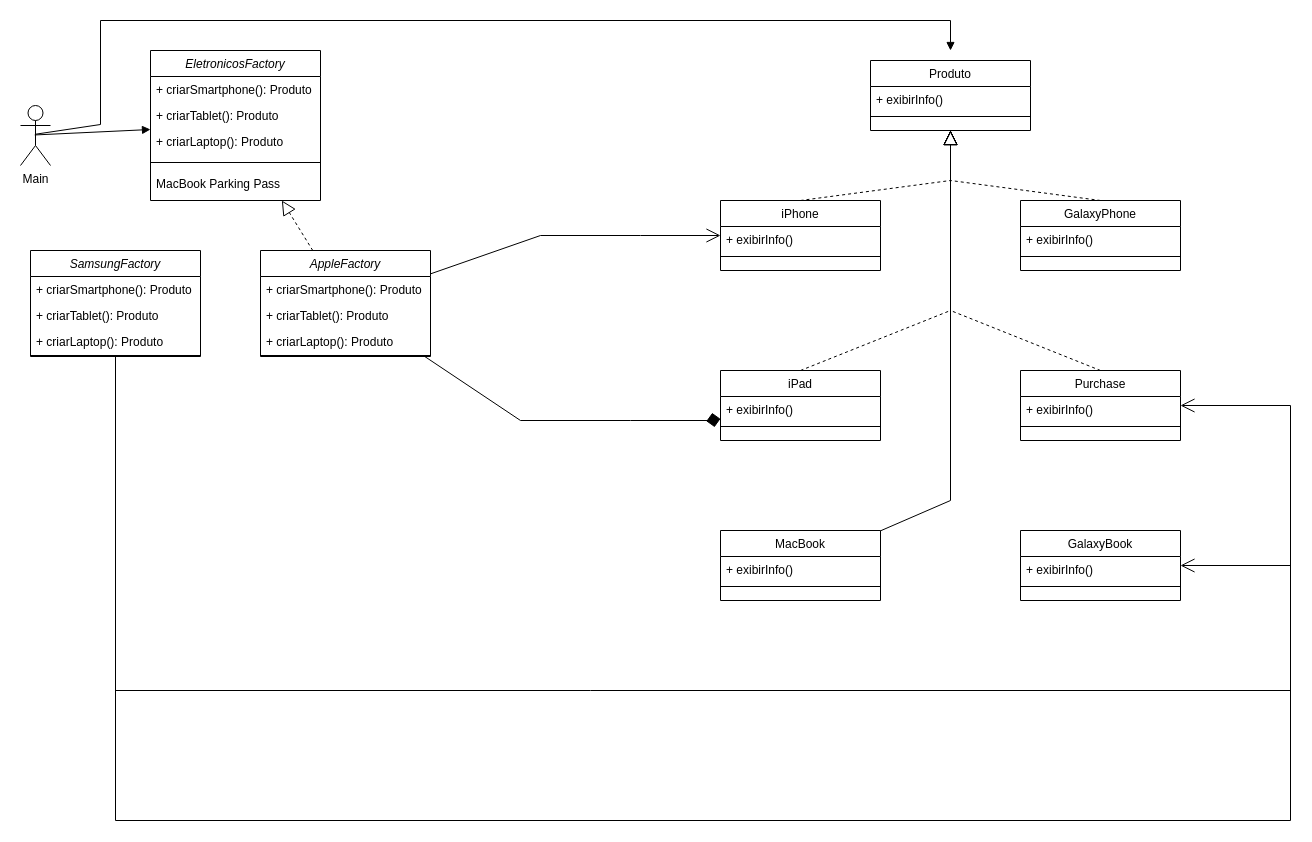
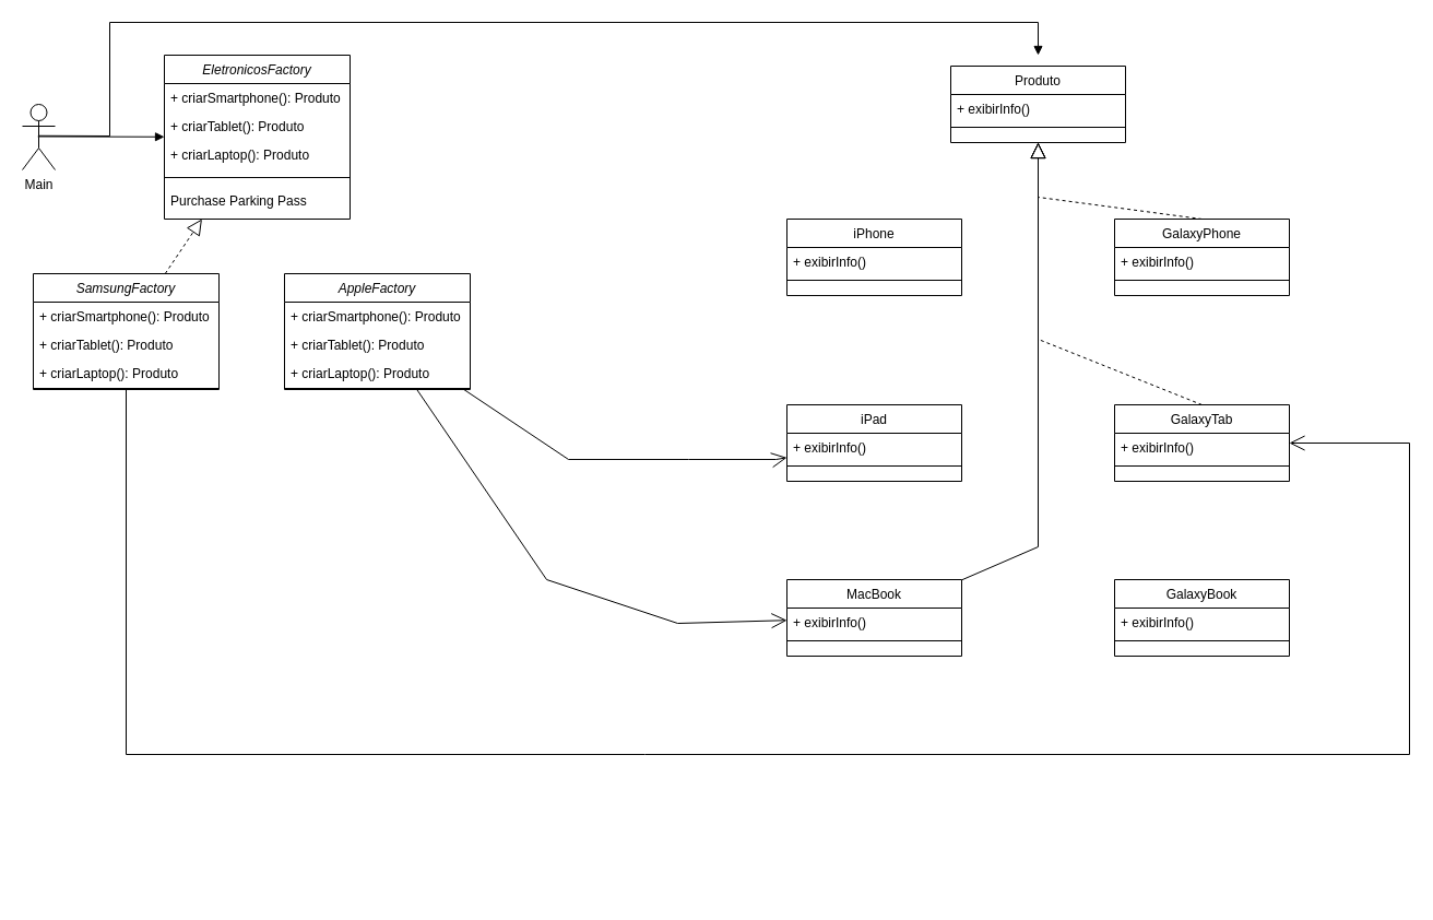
  <mxCell id="0" />
  <mxCell id="1" parent="0" />
  <mxCell id="2" value="EletronicosFactory" style="swimlane;fontStyle=2;align=center;verticalAlign=top;childLayout=stackLayout;horizontal=1;startSize=26;horizontalStack=0;resizeParent=1;resizeLast=0;collapsible=1;marginBottom=0;rounded=0;shadow=0;strokeWidth=1;" parent="1" vertex="1"><mxGeometry x="150" y="50" width="170" height="150" as="geometry"><mxRectangle x="230" y="140" width="160" height="26" as="alternateBounds" /></mxGeometry></mxCell>
  <mxCell id="3" value="+ criarSmartphone(): Produto" style="text;align=left;verticalAlign=top;spacingLeft=4;spacingRight=4;overflow=hidden;rotatable=0;points=[[0,0.5],[1,0.5]];portConstraint=eastwest;" parent="2" vertex="1"><mxGeometry y="26" width="170" height="26" as="geometry" /></mxCell>
  <mxCell id="4" value="+ criarTablet(): Produto" style="text;align=left;verticalAlign=top;spacingLeft=4;spacingRight=4;overflow=hidden;rotatable=0;points=[[0,0.5],[1,0.5]];portConstraint=eastwest;rounded=0;shadow=0;html=0;" parent="2" vertex="1"><mxGeometry y="52" width="170" height="26" as="geometry" /></mxCell>
  <mxCell id="5" value="+ criarLaptop(): Produto" style="text;align=left;verticalAlign=top;spacingLeft=4;spacingRight=4;overflow=hidden;rotatable=0;points=[[0,0.5],[1,0.5]];portConstraint=eastwest;rounded=0;shadow=0;html=0;" vertex="1" parent="2"><mxGeometry y="78" width="170" height="26" as="geometry" /></mxCell>
  <mxCell id="6" value="" style="line;html=1;strokeWidth=1;align=left;verticalAlign=middle;spacingTop=-1;spacingLeft=3;spacingRight=3;rotatable=0;labelPosition=right;points=[];portConstraint=eastwest;" parent="2" vertex="1"><mxGeometry y="104" width="170" height="16" as="geometry" /></mxCell>
- <mxCell id="7" value="MacBook Parking Pass" style="text;align=left;verticalAlign=top;spacingLeft=4;spacingRight=4;overflow=hidden;rotatable=0;points=[[0,0.5],[1,0.5]];portConstraint=eastwest;rounded=0;shadow=0;html=0;" vertex="1" parent="2"><mxGeometry y="120" width="170" height="20" as="geometry" /></mxCell>
+ <mxCell id="7" value="Purchase Parking Pass" style="text;align=left;verticalAlign=top;spacingLeft=4;spacingRight=4;overflow=hidden;rotatable=0;points=[[0,0.5],[1,0.5]];portConstraint=eastwest;rounded=0;shadow=0;html=0;" vertex="1" parent="2"><mxGeometry y="120" width="170" height="20" as="geometry" /></mxCell>
  <mxCell id="8" value="Produto" style="swimlane;fontStyle=0;align=center;verticalAlign=top;childLayout=stackLayout;horizontal=1;startSize=26;horizontalStack=0;resizeParent=1;resizeLast=0;collapsible=1;marginBottom=0;rounded=0;shadow=0;strokeWidth=1;" parent="1" vertex="1"><mxGeometry x="870" y="60" width="160" height="70" as="geometry"><mxRectangle x="340" y="380" width="170" height="26" as="alternateBounds" /></mxGeometry></mxCell>
  <mxCell id="9" value="+ exibirInfo()" style="text;align=left;verticalAlign=top;spacingLeft=4;spacingRight=4;overflow=hidden;rotatable=0;points=[[0,0.5],[1,0.5]];portConstraint=eastwest;" parent="8" vertex="1"><mxGeometry y="26" width="160" height="26" as="geometry" /></mxCell>
  <mxCell id="10" value="" style="line;html=1;strokeWidth=1;align=left;verticalAlign=middle;spacingTop=-1;spacingLeft=3;spacingRight=3;rotatable=0;labelPosition=right;points=[];portConstraint=eastwest;" parent="8" vertex="1"><mxGeometry y="52" width="160" height="8" as="geometry" /></mxCell>
  <mxCell id="11" value="iPhone" style="swimlane;fontStyle=0;align=center;verticalAlign=top;childLayout=stackLayout;horizontal=1;startSize=26;horizontalStack=0;resizeParent=1;resizeLast=0;collapsible=1;marginBottom=0;rounded=0;shadow=0;strokeWidth=1;" parent="1" vertex="1"><mxGeometry x="720" y="200" width="160" height="70" as="geometry"><mxRectangle x="340" y="380" width="170" height="26" as="alternateBounds" /></mxGeometry></mxCell>
  <mxCell id="12" value="+ exibirInfo()" style="text;align=left;verticalAlign=top;spacingLeft=4;spacingRight=4;overflow=hidden;rotatable=0;points=[[0,0.5],[1,0.5]];portConstraint=eastwest;" parent="11" vertex="1"><mxGeometry y="26" width="160" height="26" as="geometry" /></mxCell>
  <mxCell id="13" value="" style="line;html=1;strokeWidth=1;align=left;verticalAlign=middle;spacingTop=-1;spacingLeft=3;spacingRight=3;rotatable=0;labelPosition=right;points=[];portConstraint=eastwest;" parent="11" vertex="1"><mxGeometry y="52" width="160" height="8" as="geometry" /></mxCell>
  <mxCell id="14" value="iPad" style="swimlane;fontStyle=0;align=center;verticalAlign=top;childLayout=stackLayout;horizontal=1;startSize=26;horizontalStack=0;resizeParent=1;resizeLast=0;collapsible=1;marginBottom=0;rounded=0;shadow=0;strokeWidth=1;" parent="1" vertex="1"><mxGeometry x="720" y="370" width="160" height="70" as="geometry"><mxRectangle x="340" y="380" width="170" height="26" as="alternateBounds" /></mxGeometry></mxCell>
  <mxCell id="15" value="+ exibirInfo()" style="text;align=left;verticalAlign=top;spacingLeft=4;spacingRight=4;overflow=hidden;rotatable=0;points=[[0,0.5],[1,0.5]];portConstraint=eastwest;" parent="14" vertex="1"><mxGeometry y="26" width="160" height="26" as="geometry" /></mxCell>
  <mxCell id="16" value="" style="line;html=1;strokeWidth=1;align=left;verticalAlign=middle;spacingTop=-1;spacingLeft=3;spacingRight=3;rotatable=0;labelPosition=right;points=[];portConstraint=eastwest;" parent="14" vertex="1"><mxGeometry y="52" width="160" height="8" as="geometry" /></mxCell>
  <mxCell id="17" value="GalaxyPhone" style="swimlane;fontStyle=0;align=center;verticalAlign=top;childLayout=stackLayout;horizontal=1;startSize=26;horizontalStack=0;resizeParent=1;resizeLast=0;collapsible=1;marginBottom=0;rounded=0;shadow=0;strokeWidth=1;" parent="1" vertex="1"><mxGeometry x="1020" y="200" width="160" height="70" as="geometry"><mxRectangle x="340" y="380" width="170" height="26" as="alternateBounds" /></mxGeometry></mxCell>
  <mxCell id="18" value="+ exibirInfo()" style="text;align=left;verticalAlign=top;spacingLeft=4;spacingRight=4;overflow=hidden;rotatable=0;points=[[0,0.5],[1,0.5]];portConstraint=eastwest;" parent="17" vertex="1"><mxGeometry y="26" width="160" height="26" as="geometry" /></mxCell>
  <mxCell id="19" value="" style="line;html=1;strokeWidth=1;align=left;verticalAlign=middle;spacingTop=-1;spacingLeft=3;spacingRight=3;rotatable=0;labelPosition=right;points=[];portConstraint=eastwest;" parent="17" vertex="1"><mxGeometry y="52" width="160" height="8" as="geometry" /></mxCell>
- <mxCell id="20" value="Purchase" style="swimlane;fontStyle=0;align=center;verticalAlign=top;childLayout=stackLayout;horizontal=1;startSize=26;horizontalStack=0;resizeParent=1;resizeLast=0;collapsible=1;marginBottom=0;rounded=0;shadow=0;strokeWidth=1;" parent="1" vertex="1"><mxGeometry x="1020" y="370" width="160" height="70" as="geometry"><mxRectangle x="340" y="380" width="170" height="26" as="alternateBounds" /></mxGeometry></mxCell>
+ <mxCell id="20" value="GalaxyTab" style="swimlane;fontStyle=0;align=center;verticalAlign=top;childLayout=stackLayout;horizontal=1;startSize=26;horizontalStack=0;resizeParent=1;resizeLast=0;collapsible=1;marginBottom=0;rounded=0;shadow=0;strokeWidth=1;" parent="1" vertex="1"><mxGeometry x="1020" y="370" width="160" height="70" as="geometry"><mxRectangle x="340" y="380" width="170" height="26" as="alternateBounds" /></mxGeometry></mxCell>
  <mxCell id="21" value="+ exibirInfo()" style="text;align=left;verticalAlign=top;spacingLeft=4;spacingRight=4;overflow=hidden;rotatable=0;points=[[0,0.5],[1,0.5]];portConstraint=eastwest;" parent="20" vertex="1"><mxGeometry y="26" width="160" height="26" as="geometry" /></mxCell>
  <mxCell id="22" value="" style="line;html=1;strokeWidth=1;align=left;verticalAlign=middle;spacingTop=-1;spacingLeft=3;spacingRight=3;rotatable=0;labelPosition=right;points=[];portConstraint=eastwest;" parent="20" vertex="1"><mxGeometry y="52" width="160" height="8" as="geometry" /></mxCell>
- <mxCell id="23" value="" style="endArrow=block;dashed=1;endFill=0;endSize=12;html=1;rounded=0;exitX=0.5;exitY=0;exitDx=0;exitDy=0;" parent="1" source="11" target="8" edge="1"><mxGeometry width="160" relative="1" as="geometry"><mxPoint x="640" y="310" as="sourcePoint" /><mxPoint x="800" y="310" as="targetPoint" /><Array as="points"><mxPoint x="950" y="180" /><mxPoint x="950" y="160" /></Array></mxGeometry></mxCell>
  <mxCell id="24" value="" style="endArrow=block;dashed=1;endFill=0;endSize=12;html=1;rounded=0;exitX=0.5;exitY=0;exitDx=0;exitDy=0;" parent="1" source="17" edge="1"><mxGeometry width="160" relative="1" as="geometry"><mxPoint x="830" y="230" as="sourcePoint" /><mxPoint x="950" y="130" as="targetPoint" /><Array as="points"><mxPoint x="950" y="180" /></Array></mxGeometry></mxCell>
- <mxCell id="25" value="" style="endArrow=block;dashed=1;endFill=0;endSize=12;html=1;rounded=0;" parent="1" source="39" target="2" edge="1"><mxGeometry width="160" relative="1" as="geometry"><mxPoint x="365" y="250" as="sourcePoint" /><mxPoint x="640" y="310" as="targetPoint" /></mxGeometry></mxCell>
- <mxCell id="27" value="" style="endArrow=diamond;endFill=1;endSize=12;html=1;rounded=0;" parent="1" source="39" target="14" edge="1"><mxGeometry width="160" relative="1" as="geometry"><mxPoint x="106.37" y="340" as="sourcePoint" /><mxPoint x="790" y="610" as="targetPoint" /><Array as="points"><mxPoint x="520" y="420" /><mxPoint x="630" y="420" /><mxPoint x="710" y="420" /></Array></mxGeometry></mxCell>
- <mxCell id="28" value="Main" style="shape=umlActor;verticalLabelPosition=bottom;verticalAlign=top;html=1;" parent="1" vertex="1"><mxGeometry x="20" y="105" width="30" height="60" as="geometry" /></mxCell>
+ <mxCell id="26" value="" style="endArrow=block;dashed=1;endFill=0;endSize=12;html=1;rounded=0;" parent="1" source="34" target="2" edge="1"><mxGeometry width="160" relative="1" as="geometry"><mxPoint x="115" y="250" as="sourcePoint" /><mxPoint x="520" y="310" as="targetPoint" /></mxGeometry></mxCell>
+ <mxCell id="27" value="" style="endArrow=open;endFill=1;endSize=12;html=1;rounded=0;" parent="1" source="39" target="14" edge="1"><mxGeometry width="160" relative="1" as="geometry"><mxPoint x="106.37" y="340" as="sourcePoint" /><mxPoint x="790" y="610" as="targetPoint" /><Array as="points"><mxPoint x="520" y="420" /><mxPoint x="630" y="420" /><mxPoint x="710" y="420" /></Array></mxGeometry></mxCell>
+ <mxCell id="28" value="Main" style="shape=umlActor;verticalLabelPosition=bottom;verticalAlign=top;html=1;" parent="1" vertex="1"><mxGeometry x="20" y="95" width="30" height="60" as="geometry" /></mxCell>
  <mxCell id="29" value="" style="html=1;verticalAlign=bottom;endArrow=block;curved=0;rounded=0;exitX=0.474;exitY=0.491;exitDx=0;exitDy=0;exitPerimeter=0;" parent="1" source="28" target="2" edge="1"><mxGeometry width="80" relative="1" as="geometry"><mxPoint x="80" y="190" as="sourcePoint" /><mxPoint x="160" y="190" as="targetPoint" /><Array as="points" /></mxGeometry></mxCell>
  <mxCell id="30" value="" style="html=1;verticalAlign=bottom;endArrow=block;curved=0;rounded=0;exitX=0.497;exitY=0.479;exitDx=0;exitDy=0;exitPerimeter=0;" parent="1" source="28" edge="1"><mxGeometry width="80" relative="1" as="geometry"><mxPoint x="270" y="150" as="sourcePoint" /><mxPoint x="950" y="50" as="targetPoint" /><Array as="points"><mxPoint x="100" y="124" /><mxPoint x="100" y="20" /><mxPoint x="950" y="20" /></Array></mxGeometry></mxCell>
- <mxCell id="31" value="" style="endArrow=block;dashed=1;endFill=0;endSize=12;html=1;rounded=0;exitX=0.5;exitY=0;exitDx=0;exitDy=0;" parent="1" source="14" target="8" edge="1"><mxGeometry width="160" relative="1" as="geometry"><mxPoint x="800" y="380" as="sourcePoint" /><mxPoint x="950" y="440" as="targetPoint" /><Array as="points"><mxPoint x="950" y="310" /></Array></mxGeometry></mxCell>
  <mxCell id="32" value="" style="endArrow=block;dashed=1;endFill=0;endSize=12;html=1;rounded=0;exitX=0.5;exitY=0;exitDx=0;exitDy=0;" parent="1" source="20" target="8" edge="1"><mxGeometry width="160" relative="1" as="geometry"><mxPoint x="800" y="490" as="sourcePoint" /><mxPoint x="950" y="440" as="targetPoint" /><Array as="points"><mxPoint x="950" y="310" /></Array></mxGeometry></mxCell>
  <mxCell id="33" value="" style="endArrow=open;endFill=1;endSize=12;html=1;rounded=0;" parent="1" source="34" target="20" edge="1"><mxGeometry width="160" relative="1" as="geometry"><mxPoint x="350.19" y="340" as="sourcePoint" /><mxPoint x="990" y="540" as="targetPoint" /><Array as="points"><mxPoint x="115" y="690" /><mxPoint x="590" y="690" /><mxPoint x="1290" y="690" /><mxPoint x="1290" y="405" /></Array></mxGeometry></mxCell>
  <mxCell id="34" value="SamsungFactory" style="swimlane;fontStyle=2;align=center;verticalAlign=top;childLayout=stackLayout;horizontal=1;startSize=26;horizontalStack=0;resizeParent=1;resizeLast=0;collapsible=1;marginBottom=0;rounded=0;shadow=0;strokeWidth=1;" vertex="1" parent="1"><mxGeometry x="30" y="250" width="170" height="106" as="geometry"><mxRectangle x="230" y="140" width="160" height="26" as="alternateBounds" /></mxGeometry></mxCell>
  <mxCell id="35" value="+ criarSmartphone(): Produto" style="text;align=left;verticalAlign=top;spacingLeft=4;spacingRight=4;overflow=hidden;rotatable=0;points=[[0,0.5],[1,0.5]];portConstraint=eastwest;" vertex="1" parent="34"><mxGeometry y="26" width="170" height="26" as="geometry" /></mxCell>
  <mxCell id="36" value="+ criarTablet(): Produto" style="text;align=left;verticalAlign=top;spacingLeft=4;spacingRight=4;overflow=hidden;rotatable=0;points=[[0,0.5],[1,0.5]];portConstraint=eastwest;rounded=0;shadow=0;html=0;" vertex="1" parent="34"><mxGeometry y="52" width="170" height="26" as="geometry" /></mxCell>
  <mxCell id="37" value="+ criarLaptop(): Produto" style="text;align=left;verticalAlign=top;spacingLeft=4;spacingRight=4;overflow=hidden;rotatable=0;points=[[0,0.5],[1,0.5]];portConstraint=eastwest;rounded=0;shadow=0;html=0;" vertex="1" parent="34"><mxGeometry y="78" width="170" height="26" as="geometry" /></mxCell>
  <mxCell id="38" value="" style="line;html=1;strokeWidth=1;align=left;verticalAlign=middle;spacingTop=-1;spacingLeft=3;spacingRight=3;rotatable=0;labelPosition=right;points=[];portConstraint=eastwest;" vertex="1" parent="34"><mxGeometry y="104" width="170" height="2" as="geometry" /></mxCell>
  <mxCell id="39" value="AppleFactory" style="swimlane;fontStyle=2;align=center;verticalAlign=top;childLayout=stackLayout;horizontal=1;startSize=26;horizontalStack=0;resizeParent=1;resizeLast=0;collapsible=1;marginBottom=0;rounded=0;shadow=0;strokeWidth=1;" vertex="1" parent="1"><mxGeometry x="260" y="250" width="170" height="106" as="geometry"><mxRectangle x="230" y="140" width="160" height="26" as="alternateBounds" /></mxGeometry></mxCell>
  <mxCell id="40" value="+ criarSmartphone(): Produto" style="text;align=left;verticalAlign=top;spacingLeft=4;spacingRight=4;overflow=hidden;rotatable=0;points=[[0,0.5],[1,0.5]];portConstraint=eastwest;" vertex="1" parent="39"><mxGeometry y="26" width="170" height="26" as="geometry" /></mxCell>
  <mxCell id="41" value="+ criarTablet(): Produto" style="text;align=left;verticalAlign=top;spacingLeft=4;spacingRight=4;overflow=hidden;rotatable=0;points=[[0,0.5],[1,0.5]];portConstraint=eastwest;rounded=0;shadow=0;html=0;" vertex="1" parent="39"><mxGeometry y="52" width="170" height="26" as="geometry" /></mxCell>
  <mxCell id="42" value="+ criarLaptop(): Produto" style="text;align=left;verticalAlign=top;spacingLeft=4;spacingRight=4;overflow=hidden;rotatable=0;points=[[0,0.5],[1,0.5]];portConstraint=eastwest;rounded=0;shadow=0;html=0;" vertex="1" parent="39"><mxGeometry y="78" width="170" height="26" as="geometry" /></mxCell>
  <mxCell id="43" value="" style="line;html=1;strokeWidth=1;align=left;verticalAlign=middle;spacingTop=-1;spacingLeft=3;spacingRight=3;rotatable=0;labelPosition=right;points=[];portConstraint=eastwest;" vertex="1" parent="39"><mxGeometry y="104" width="170" height="2" as="geometry" /></mxCell>
  <mxCell id="44" value="MacBook" style="swimlane;fontStyle=0;align=center;verticalAlign=top;childLayout=stackLayout;horizontal=1;startSize=26;horizontalStack=0;resizeParent=1;resizeLast=0;collapsible=1;marginBottom=0;rounded=0;shadow=0;strokeWidth=1;" vertex="1" parent="1"><mxGeometry x="720" y="530" width="160" height="70" as="geometry"><mxRectangle x="340" y="380" width="170" height="26" as="alternateBounds" /></mxGeometry></mxCell>
  <mxCell id="45" value="+ exibirInfo()" style="text;align=left;verticalAlign=top;spacingLeft=4;spacingRight=4;overflow=hidden;rotatable=0;points=[[0,0.5],[1,0.5]];portConstraint=eastwest;" vertex="1" parent="44"><mxGeometry y="26" width="160" height="26" as="geometry" /></mxCell>
  <mxCell id="46" value="" style="line;html=1;strokeWidth=1;align=left;verticalAlign=middle;spacingTop=-1;spacingLeft=3;spacingRight=3;rotatable=0;labelPosition=right;points=[];portConstraint=eastwest;" vertex="1" parent="44"><mxGeometry y="52" width="160" height="8" as="geometry" /></mxCell>
  <mxCell id="47" value="GalaxyBook" style="swimlane;fontStyle=0;align=center;verticalAlign=top;childLayout=stackLayout;horizontal=1;startSize=26;horizontalStack=0;resizeParent=1;resizeLast=0;collapsible=1;marginBottom=0;rounded=0;shadow=0;strokeWidth=1;" vertex="1" parent="1"><mxGeometry x="1020" y="530" width="160" height="70" as="geometry"><mxRectangle x="340" y="380" width="170" height="26" as="alternateBounds" /></mxGeometry></mxCell>
  <mxCell id="48" value="+ exibirInfo()" style="text;align=left;verticalAlign=top;spacingLeft=4;spacingRight=4;overflow=hidden;rotatable=0;points=[[0,0.5],[1,0.5]];portConstraint=eastwest;" vertex="1" parent="47"><mxGeometry y="26" width="160" height="26" as="geometry" /></mxCell>
  <mxCell id="49" value="" style="line;html=1;strokeWidth=1;align=left;verticalAlign=middle;spacingTop=-1;spacingLeft=3;spacingRight=3;rotatable=0;labelPosition=right;points=[];portConstraint=eastwest;" vertex="1" parent="47"><mxGeometry y="52" width="160" height="8" as="geometry" /></mxCell>
- <mxCell id="50" value="" style="endArrow=open;endFill=1;endSize=12;html=1;rounded=0;" edge="1" parent="1" source="39" target="11"><mxGeometry width="160" relative="1" as="geometry"><mxPoint x="434" y="366" as="sourcePoint" /><mxPoint x="730" y="428" as="targetPoint" /><Array as="points"><mxPoint x="540" y="235" /><mxPoint x="640" y="235" /></Array></mxGeometry></mxCell>
- <mxCell id="52" value="" style="endArrow=open;endFill=1;endSize=12;html=1;rounded=0;" edge="1" parent="1" source="34" target="47"><mxGeometry width="160" relative="1" as="geometry"><mxPoint x="125" y="366" as="sourcePoint" /><mxPoint x="1110" y="280" as="targetPoint" /><Array as="points"><mxPoint x="115" y="820" /><mxPoint x="1290" y="820" /><mxPoint x="1290" y="565" /></Array></mxGeometry></mxCell>
+ <mxCell id="51" value="" style="endArrow=open;endFill=1;endSize=12;html=1;rounded=0;" edge="1" parent="1" source="39" target="44"><mxGeometry width="160" relative="1" as="geometry"><mxPoint x="434" y="366" as="sourcePoint" /><mxPoint x="730" y="428" as="targetPoint" /><Array as="points"><mxPoint x="500" y="530" /><mxPoint x="620" y="570" /></Array></mxGeometry></mxCell>
  <mxCell id="53" value="" style="endArrow=block;dashed=0;endFill=0;endSize=12;html=1;rounded=0;" edge="1" parent="1" source="44" target="8"><mxGeometry width="160" relative="1" as="geometry"><mxPoint x="810" y="380" as="sourcePoint" /><mxPoint x="960" y="140" as="targetPoint" /><Array as="points"><mxPoint x="950" y="500" /></Array></mxGeometry></mxCell>
